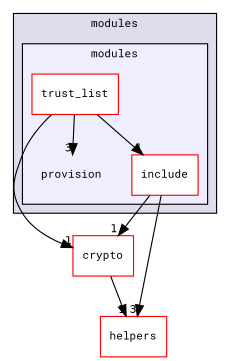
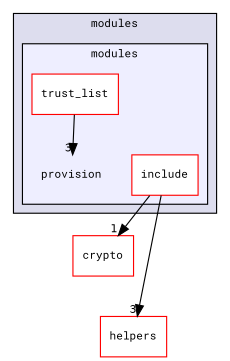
  digraph {
    compound=true
    fontname="Roboto Mono"
    node [fontname="Roboto Mono" fontsize=10 shape=box color=red fillcolor=white style=filled]
    edge [fontname="Roboto Mono" headlabel=1 labeldistance=1.5 labelfontname=Helvetica labelfontsize=10]
    n1 [label=provision shape=plaintext color="" fillcolor="" style=""]
    n2 [label=include]
    n3 [label=trust_list]
    n4 [label=crypto]
    n5 [label=helpers]
    subgraph cluster_1 {
      bgcolor="#ddddee"
      fontsize=10
      label=modules
      pencolor=black
      subgraph cluster_2 {
        bgcolor="#eeeeff"
        fontsize=10
        label=modules
        pencolor=black
        n1
        n2
        n3
      }
    }
    n2 -> n4
    n2 -> n5 [headlabel=3]
    n3 -> n1 [headlabel=3]
-   n3 -> n2
-   n3 -> n4
-   n4 -> n5
  }
